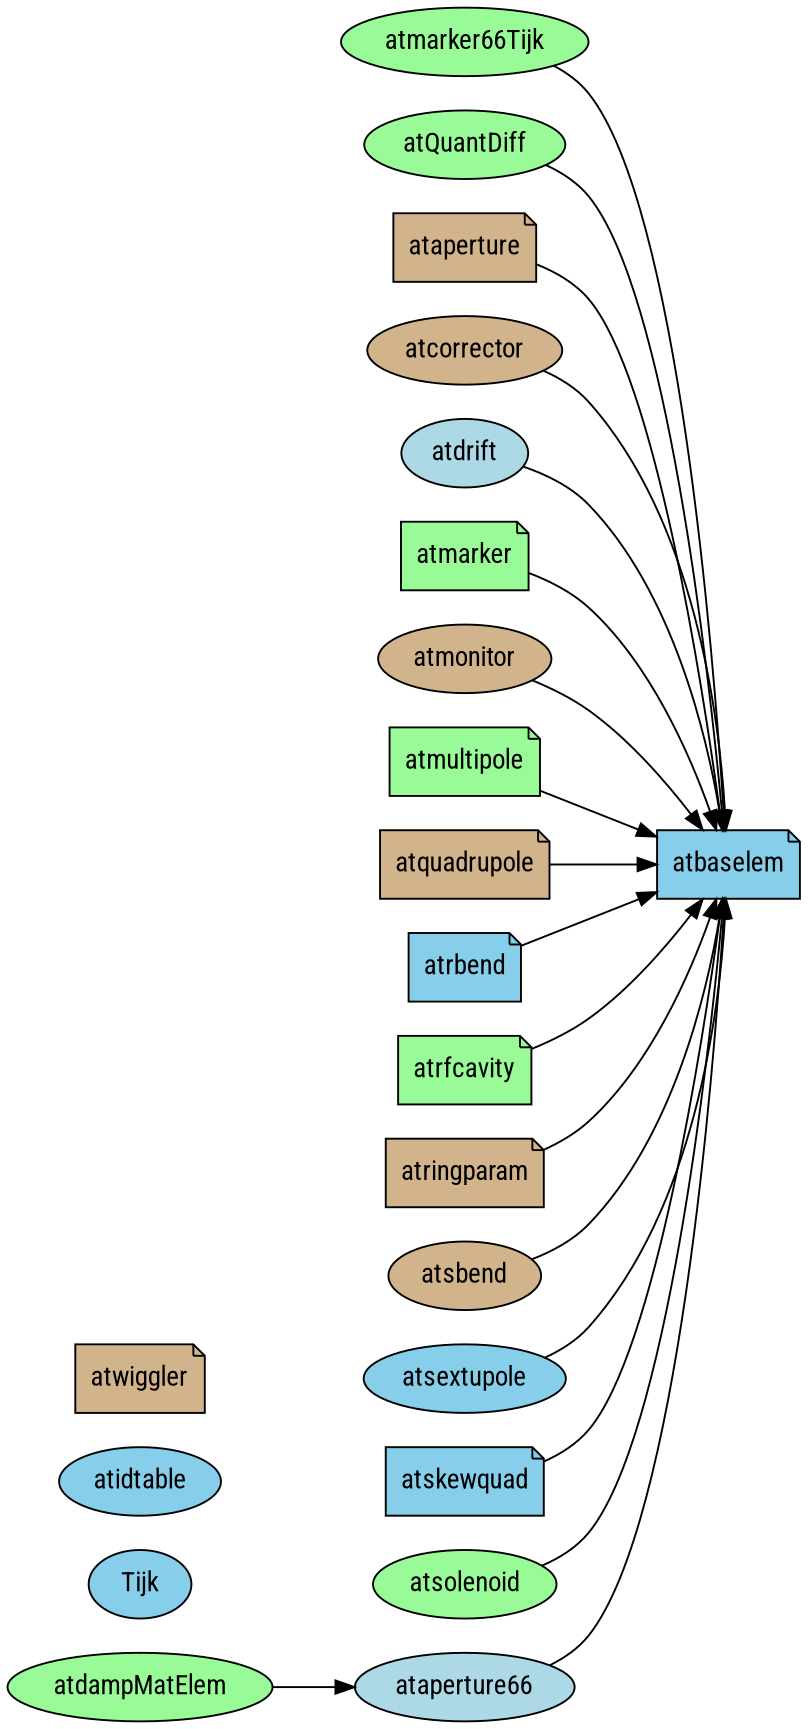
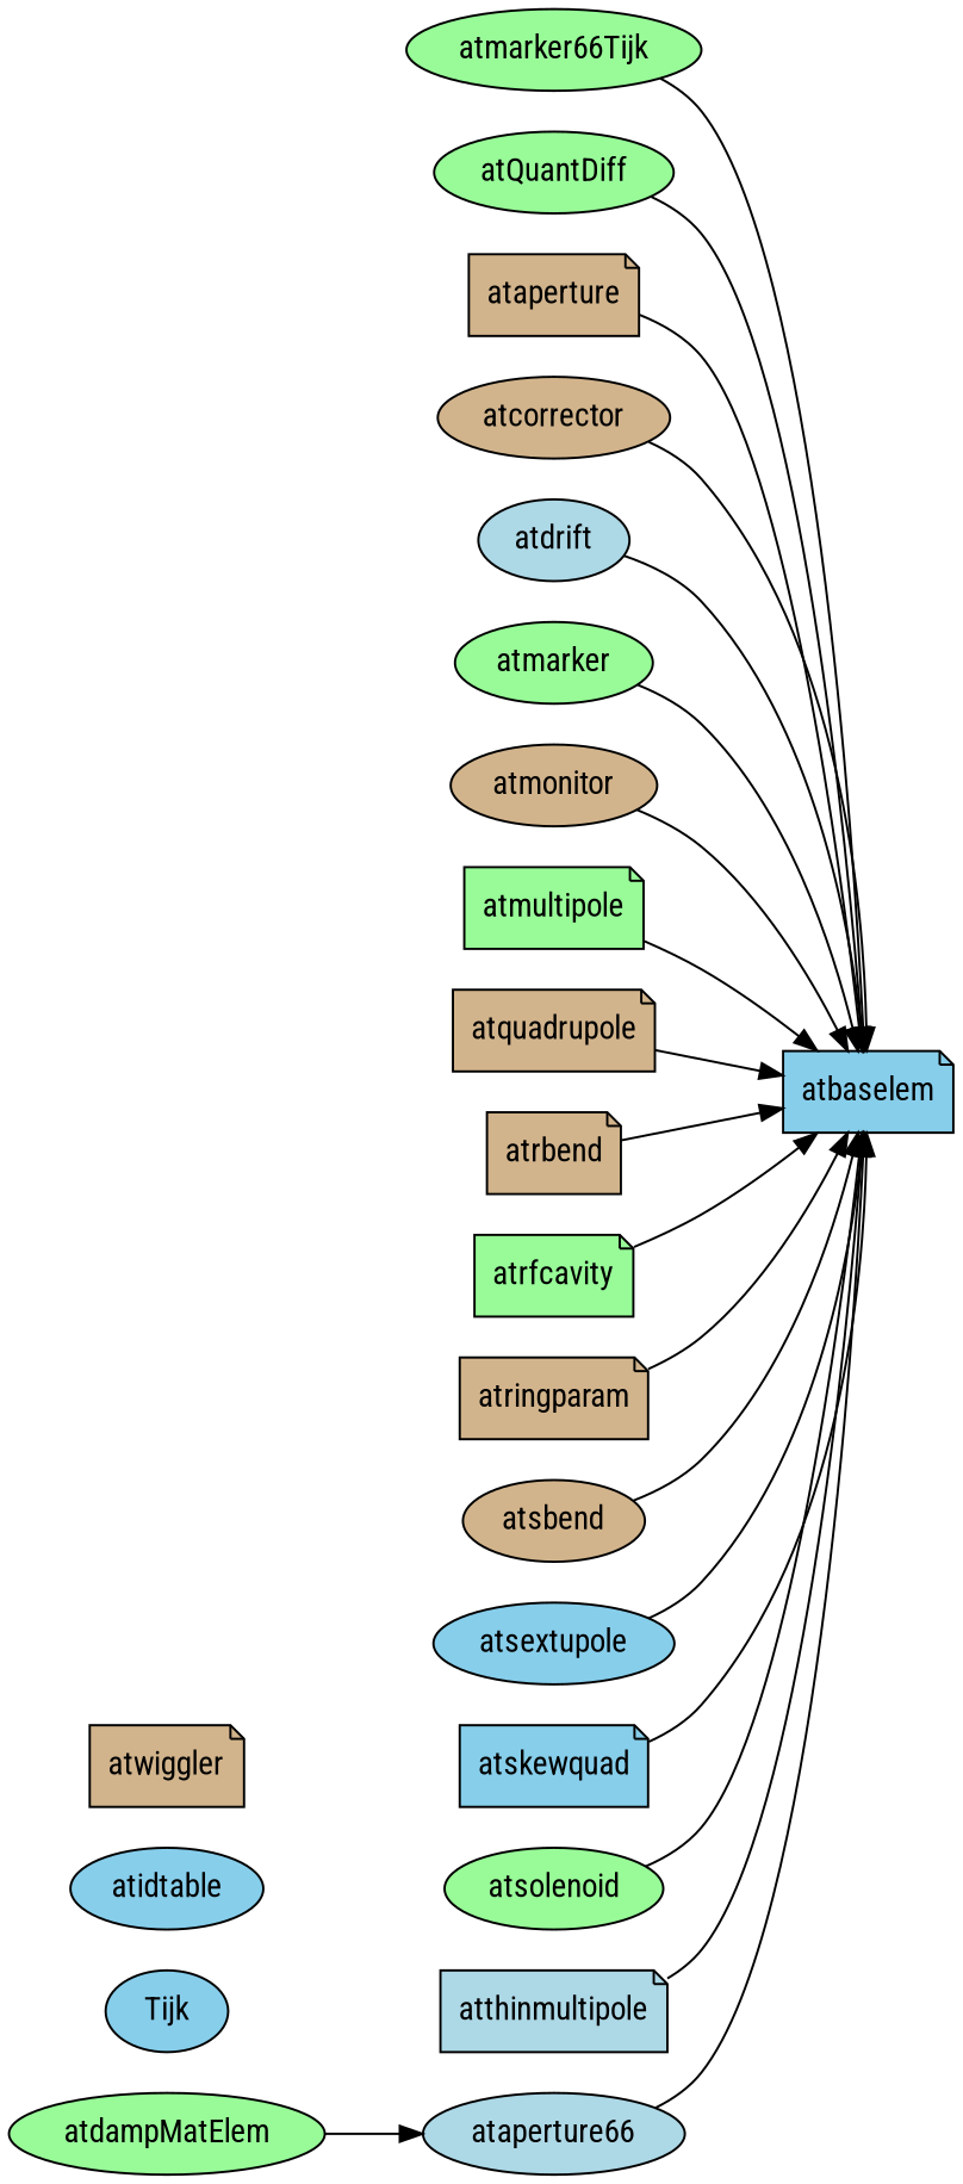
  digraph {
    fontname="Roboto Condensed"
    rankdir=LR
    node [fillcolor=tan fontname="Roboto Condensed" shape=ellipse style=filled]
    edge [fontname="Roboto Condensed"]
    n1 [fillcolor=lightblue label=ataperture66]
    atbaselem [fillcolor=skyblue shape=note]
    n3 [fillcolor=palegreen label=atmarker66Tijk]
    atQuantDiff [fillcolor=palegreen]
    ataperture [shape=note]
    atcorrector
    atdampMatElem [fillcolor=palegreen]
    atdrift [fillcolor=lightblue]
-   atmarker [fillcolor=palegreen shape=note]
+   atmarker [fillcolor=palegreen]
    atmonitor
    atmultipole [fillcolor=palegreen shape=note]
    atquadrupole [shape=note]
-   atrbend [fillcolor=skyblue shape=note]
+   atrbend [shape=note]
    atrfcavity [fillcolor=palegreen shape=note]
    atringparam [shape=note]
    atsbend
    atsextupole [fillcolor=skyblue]
    atskewquad [fillcolor=skyblue shape=note]
    atsolenoid [fillcolor=palegreen]
+   atthinmultipole [fillcolor=lightblue shape=note]
    n21 [fillcolor=skyblue label=Tijk]
    atidtable [fillcolor=skyblue]
    atwiggler [shape=note]
    n1 -> atbaselem
    n3 -> atbaselem
    atQuantDiff -> atbaselem
    ataperture -> atbaselem
    atcorrector -> atbaselem
    atdampMatElem -> n1
    atdrift -> atbaselem
    atmarker -> atbaselem
    atmonitor -> atbaselem
    atmultipole -> atbaselem
    atquadrupole -> atbaselem
    atrbend -> atbaselem
    atrfcavity -> atbaselem
    atringparam -> atbaselem
    atsbend -> atbaselem
    atsextupole -> atbaselem
    atskewquad -> atbaselem
    atsolenoid -> atbaselem
+   atthinmultipole -> atbaselem
  }
